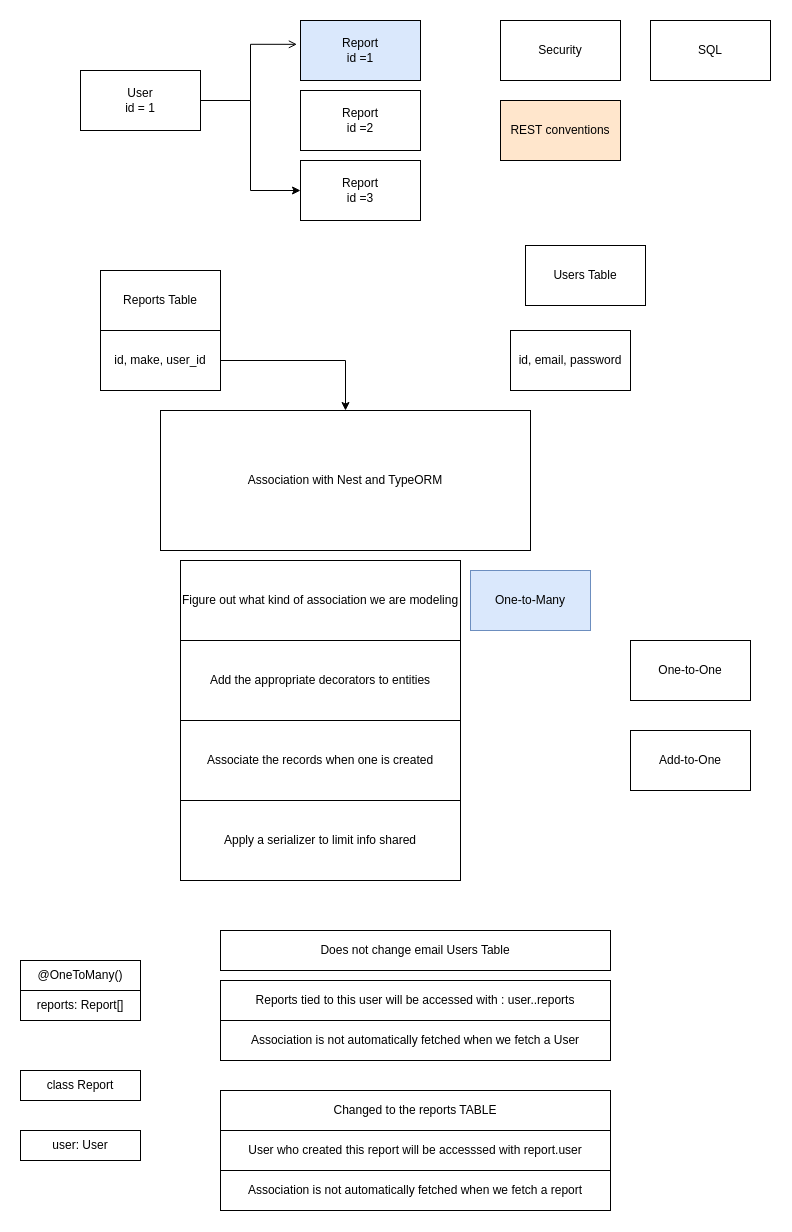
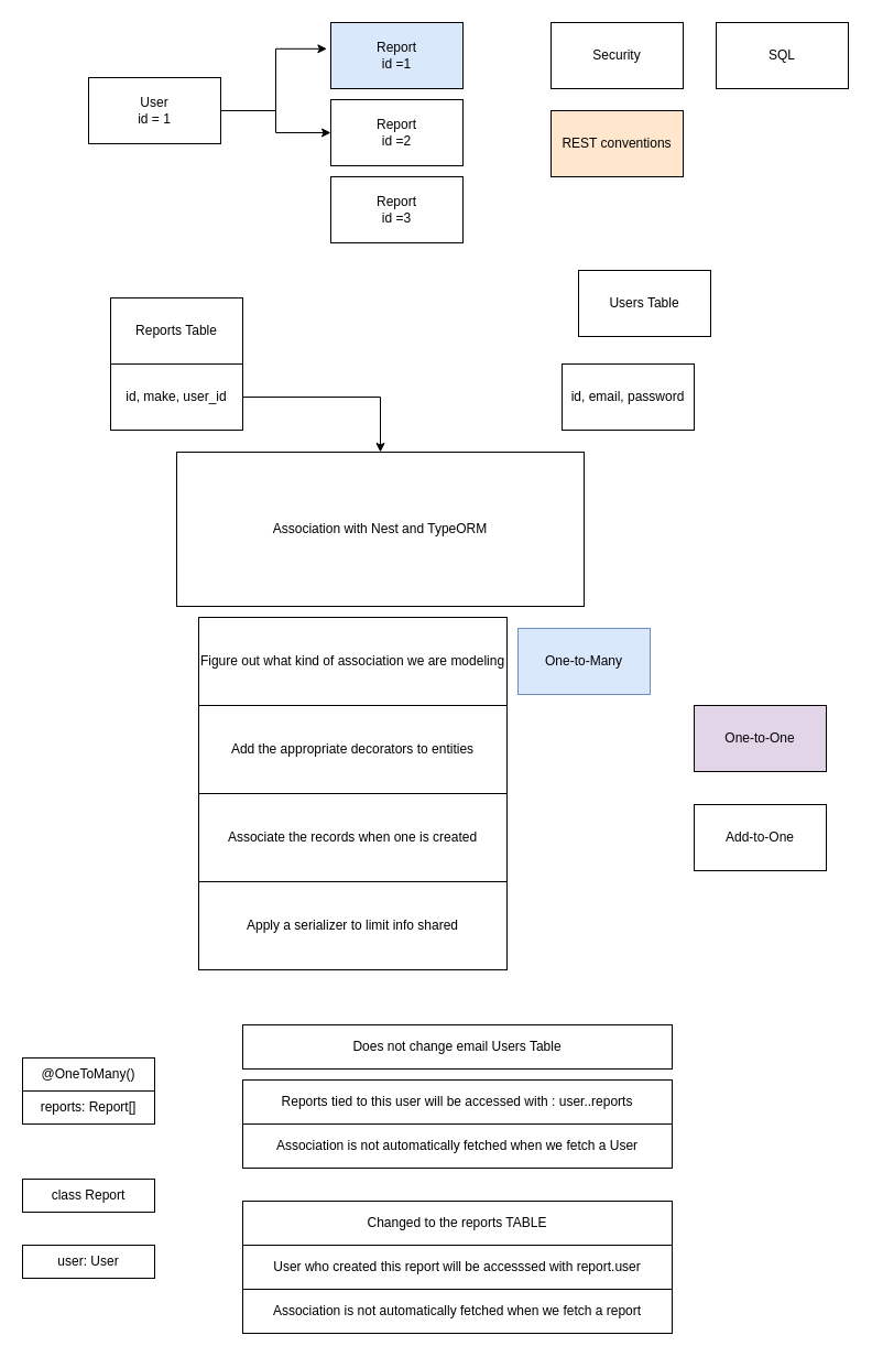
  <mxCell id="0" />
  <mxCell id="1" parent="0" />
- <mxCell id="2" style="edgeStyle=orthogonalEdgeStyle;rounded=0;orthogonalLoop=1;jettySize=auto;html=1;exitX=1;exitY=0.5;exitDx=0;exitDy=0;entryX=-0.03;entryY=0.397;entryDx=0;entryDy=0;entryPerimeter=0;endArrow=open;" parent="1" source="5" target="6" edge="1"><mxGeometry relative="1" as="geometry" /></mxCell>
- <mxCell id="4" style="edgeStyle=orthogonalEdgeStyle;rounded=0;orthogonalLoop=1;jettySize=auto;html=1;exitX=1;exitY=0.5;exitDx=0;exitDy=0;entryX=0;entryY=0.5;entryDx=0;entryDy=0;" parent="1" source="5" target="8" edge="1"><mxGeometry relative="1" as="geometry" /></mxCell>
+ <mxCell id="2" style="edgeStyle=orthogonalEdgeStyle;rounded=0;orthogonalLoop=1;jettySize=auto;html=1;exitX=1;exitY=0.5;exitDx=0;exitDy=0;entryX=-0.03;entryY=0.397;entryDx=0;entryDy=0;entryPerimeter=0;" parent="1" source="5" target="6" edge="1"><mxGeometry relative="1" as="geometry" /></mxCell>
+ <mxCell id="3" style="edgeStyle=orthogonalEdgeStyle;rounded=0;orthogonalLoop=1;jettySize=auto;html=1;exitX=1;exitY=0.5;exitDx=0;exitDy=0;entryX=0;entryY=0.5;entryDx=0;entryDy=0;" parent="1" source="5" target="7" edge="1"><mxGeometry relative="1" as="geometry" /></mxCell>
  <mxCell id="5" value="User&lt;br&gt;id = 1" style="rounded=0;whiteSpace=wrap;html=1;" parent="1" vertex="1"><mxGeometry x="80" y="70" width="120" height="60" as="geometry" /></mxCell>
  <mxCell id="6" value="Report&lt;br&gt;id =1" style="rounded=0;whiteSpace=wrap;html=1;fillColor=#dae8fc;" parent="1" vertex="1"><mxGeometry x="300" y="20" width="120" height="60" as="geometry" /></mxCell>
  <mxCell id="7" value="Report&lt;br&gt;id =2" style="rounded=0;whiteSpace=wrap;html=1;" parent="1" vertex="1"><mxGeometry x="300" y="90" width="120" height="60" as="geometry" /></mxCell>
  <mxCell id="8" value="Report&lt;br&gt;id =3" style="rounded=0;whiteSpace=wrap;html=1;" parent="1" vertex="1"><mxGeometry x="300" y="160" width="120" height="60" as="geometry" /></mxCell>
  <mxCell id="9" value="Security" style="rounded=0;whiteSpace=wrap;html=1;" parent="1" vertex="1"><mxGeometry x="500" y="20" width="120" height="60" as="geometry" /></mxCell>
  <mxCell id="10" value="SQL" style="rounded=0;whiteSpace=wrap;html=1;" parent="1" vertex="1"><mxGeometry x="650" y="20" width="120" height="60" as="geometry" /></mxCell>
  <mxCell id="11" value="REST conventions" style="rounded=0;whiteSpace=wrap;html=1;fillColor=#ffe6cc;" parent="1" vertex="1"><mxGeometry x="500" y="100" width="120" height="60" as="geometry" /></mxCell>
  <mxCell id="12" value="Users Table" style="rounded=0;whiteSpace=wrap;html=1;" parent="1" vertex="1"><mxGeometry x="525" y="245" width="120" height="60" as="geometry" /></mxCell>
  <mxCell id="13" value="Reports Table" style="rounded=0;whiteSpace=wrap;html=1;" parent="1" vertex="1"><mxGeometry x="100" y="270" width="120" height="60" as="geometry" /></mxCell>
  <mxCell id="14" style="edgeStyle=orthogonalEdgeStyle;rounded=0;orthogonalLoop=1;jettySize=auto;html=1;exitX=1;exitY=0.5;exitDx=0;exitDy=0;" parent="1" source="15" target="17" edge="1"><mxGeometry relative="1" as="geometry" /></mxCell>
  <mxCell id="15" value="id, make, user_id" style="rounded=0;whiteSpace=wrap;html=1;" parent="1" vertex="1"><mxGeometry x="100" y="330" width="120" height="60" as="geometry" /></mxCell>
  <mxCell id="16" value="id, email, password" style="rounded=0;whiteSpace=wrap;html=1;" parent="1" vertex="1"><mxGeometry x="510" y="330" width="120" height="60" as="geometry" /></mxCell>
  <mxCell id="17" value="Association with Nest and TypeORM" style="rounded=0;whiteSpace=wrap;html=1;" vertex="1" parent="1"><mxGeometry x="160" y="410" width="370" height="140" as="geometry" /></mxCell>
  <mxCell id="18" value="Figure out what kind of association we are modeling" style="rounded=0;whiteSpace=wrap;html=1;" vertex="1" parent="1"><mxGeometry x="180" y="560" width="280" height="80" as="geometry" /></mxCell>
  <mxCell id="19" value="Add the appropriate decorators to entities" style="rounded=0;whiteSpace=wrap;html=1;" vertex="1" parent="1"><mxGeometry x="180" y="640" width="280" height="80" as="geometry" /></mxCell>
  <mxCell id="20" value="Associate the records when one is created" style="rounded=0;whiteSpace=wrap;html=1;" vertex="1" parent="1"><mxGeometry x="180" y="720" width="280" height="80" as="geometry" /></mxCell>
  <mxCell id="21" value="Apply a serializer to limit info shared" style="rounded=0;whiteSpace=wrap;html=1;" vertex="1" parent="1"><mxGeometry x="180" y="800" width="280" height="80" as="geometry" /></mxCell>
- <mxCell id="22" value="One-to-One" style="rounded=0;whiteSpace=wrap;html=1;" vertex="1" parent="1"><mxGeometry x="630" y="640" width="120" height="60" as="geometry" /></mxCell>
+ <mxCell id="22" value="One-to-One" style="rounded=0;whiteSpace=wrap;html=1;fillColor=#e1d5e7;" vertex="1" parent="1"><mxGeometry x="630" y="640" width="120" height="60" as="geometry" /></mxCell>
  <mxCell id="23" value="One-to-Many" style="rounded=0;whiteSpace=wrap;html=1;fillColor=#dae8fc;strokeColor=#6c8ebf;" vertex="1" parent="1"><mxGeometry x="470" y="570" width="120" height="60" as="geometry" /></mxCell>
  <mxCell id="24" value="Add-to-One" style="rounded=0;whiteSpace=wrap;html=1;" vertex="1" parent="1"><mxGeometry x="630" y="730" width="120" height="60" as="geometry" /></mxCell>
  <mxCell id="25" value="@OneToMany()" style="rounded=0;whiteSpace=wrap;html=1;" vertex="1" parent="1"><mxGeometry x="20" y="960" width="120" height="30" as="geometry" /></mxCell>
  <mxCell id="26" value="reports: Report[]" style="rounded=0;whiteSpace=wrap;html=1;" vertex="1" parent="1"><mxGeometry x="20" y="990" width="120" height="30" as="geometry" /></mxCell>
  <mxCell id="27" value="class Report" style="rounded=0;whiteSpace=wrap;html=1;" vertex="1" parent="1"><mxGeometry x="20" y="1070" width="120" height="30" as="geometry" /></mxCell>
  <mxCell id="28" value="user: User" style="rounded=0;whiteSpace=wrap;html=1;" vertex="1" parent="1"><mxGeometry x="20" y="1130" width="120" height="30" as="geometry" /></mxCell>
  <mxCell id="29" value="Does not change email Users Table" style="rounded=0;whiteSpace=wrap;html=1;" vertex="1" parent="1"><mxGeometry x="220" y="930" width="390" height="40" as="geometry" /></mxCell>
  <mxCell id="30" value="Reports tied to this user will be accessed with : user..reports" style="rounded=0;whiteSpace=wrap;html=1;" vertex="1" parent="1"><mxGeometry x="220" y="980" width="390" height="40" as="geometry" /></mxCell>
  <mxCell id="31" value="Changed to the reports TABLE" style="rounded=0;whiteSpace=wrap;html=1;" vertex="1" parent="1"><mxGeometry x="220" y="1090" width="390" height="40" as="geometry" /></mxCell>
  <mxCell id="32" value="User who created this report will be accesssed with report.user" style="rounded=0;whiteSpace=wrap;html=1;" vertex="1" parent="1"><mxGeometry x="220" y="1130" width="390" height="40" as="geometry" /></mxCell>
  <mxCell id="33" value="Association is not automatically fetched when we fetch a report" style="rounded=0;whiteSpace=wrap;html=1;" vertex="1" parent="1"><mxGeometry x="220" y="1170" width="390" height="40" as="geometry" /></mxCell>
  <mxCell id="34" value="Association is not automatically fetched when we fetch a User" style="rounded=0;whiteSpace=wrap;html=1;" vertex="1" parent="1"><mxGeometry x="220" y="1020" width="390" height="40" as="geometry" /></mxCell>
